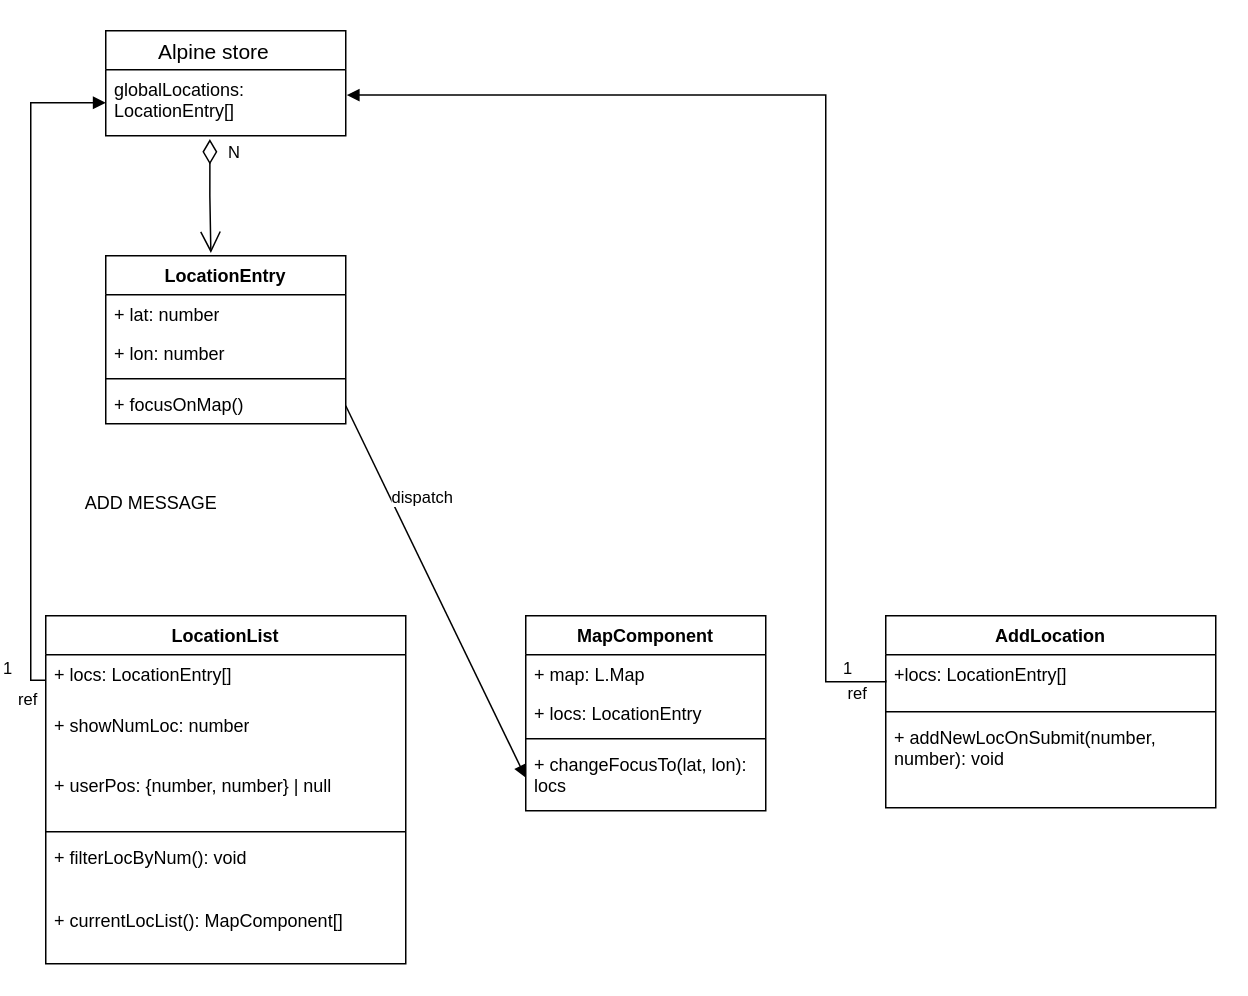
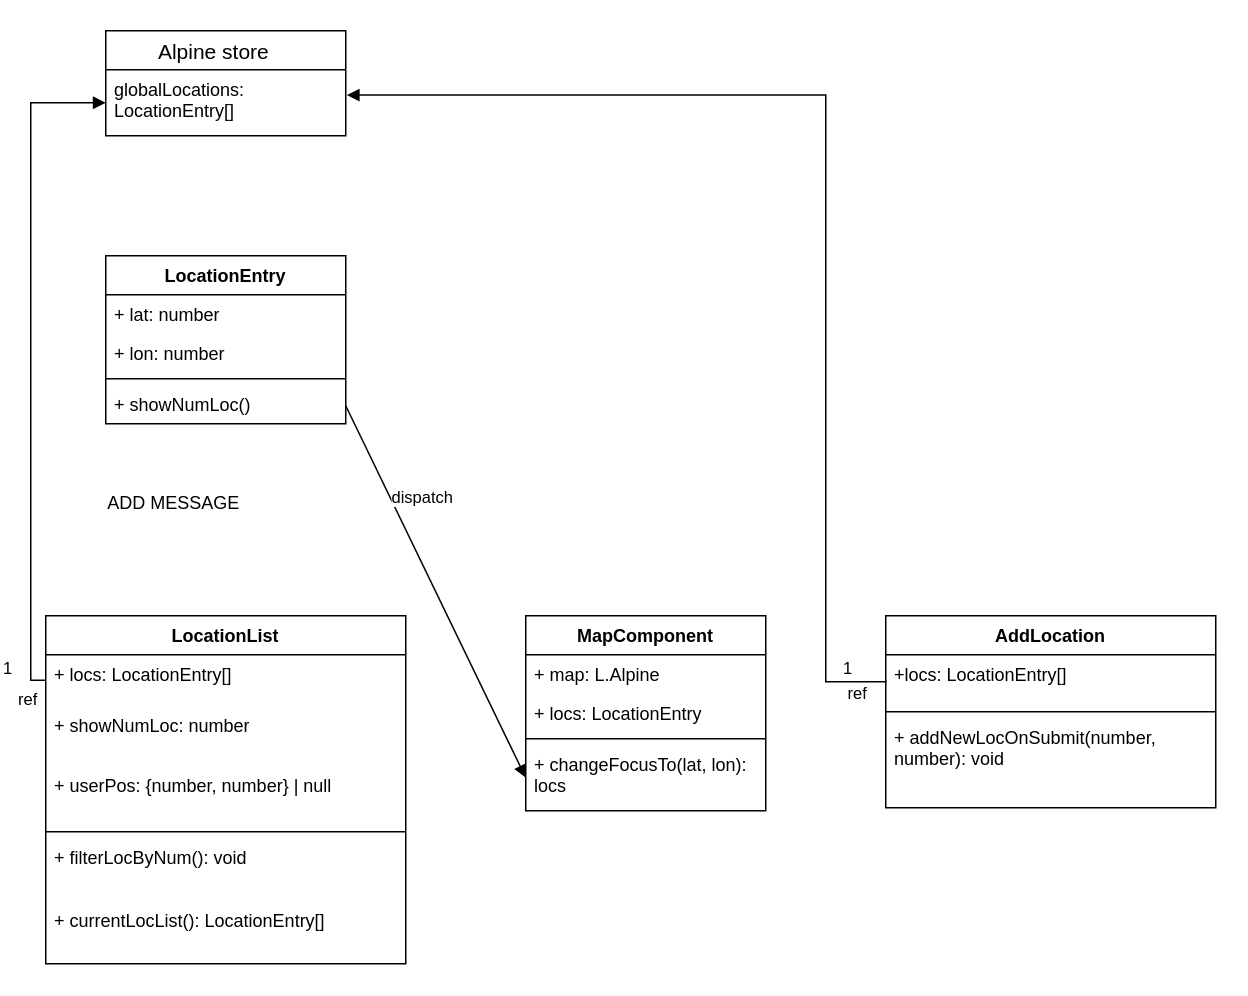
  <mxCell id="0" />
  <mxCell id="1" parent="0" />
  <mxCell id="2" value="Alpine store    " style="swimlane;fontStyle=0;childLayout=stackLayout;horizontal=1;startSize=26;horizontalStack=0;resizeParent=1;resizeParentMax=0;resizeLast=0;collapsible=1;marginBottom=0;align=center;fontSize=14;" vertex="1" parent="1"><mxGeometry x="60" y="20" width="160" height="70" as="geometry" /></mxCell>
  <mxCell id="3" value="globalLocations: LocationEntry[]" style="text;strokeColor=none;fillColor=none;spacingLeft=4;spacingRight=4;overflow=hidden;rotatable=0;points=[[0,0.5],[1,0.5]];portConstraint=eastwest;fontSize=12;whiteSpace=wrap;html=1;" vertex="1" parent="2"><mxGeometry y="26" width="160" height="44" as="geometry" /></mxCell>
  <mxCell id="4" value="&lt;div&gt;LocationList&lt;/div&gt;" style="swimlane;fontStyle=1;align=center;verticalAlign=top;childLayout=stackLayout;horizontal=1;startSize=26;horizontalStack=0;resizeParent=1;resizeParentMax=0;resizeLast=0;collapsible=1;marginBottom=0;whiteSpace=wrap;html=1;" vertex="1" parent="1"><mxGeometry x="20" y="410" width="240" height="232" as="geometry" /></mxCell>
  <mxCell id="5" value="+ locs: LocationEntry[]&lt;span style=&quot;white-space: pre;&quot;&gt;&#09;&lt;/span&gt;" style="text;strokeColor=none;fillColor=none;align=left;verticalAlign=top;spacingLeft=4;spacingRight=4;overflow=hidden;rotatable=0;points=[[0,0.5],[1,0.5]];portConstraint=eastwest;whiteSpace=wrap;html=1;" vertex="1" parent="4"><mxGeometry y="26" width="240" height="34" as="geometry" /></mxCell>
  <mxCell id="6" value="+ showNumLoc: number" style="text;strokeColor=none;fillColor=none;align=left;verticalAlign=top;spacingLeft=4;spacingRight=4;overflow=hidden;rotatable=0;points=[[0,0.5],[1,0.5]];portConstraint=eastwest;whiteSpace=wrap;html=1;" vertex="1" parent="4"><mxGeometry y="60" width="240" height="40" as="geometry" /></mxCell>
  <mxCell id="7" value="+ userPos: {number, number} | null" style="text;strokeColor=none;fillColor=none;align=left;verticalAlign=top;spacingLeft=4;spacingRight=4;overflow=hidden;rotatable=0;points=[[0,0.5],[1,0.5]];portConstraint=eastwest;whiteSpace=wrap;html=1;" vertex="1" parent="4"><mxGeometry y="100" width="240" height="40" as="geometry" /></mxCell>
  <mxCell id="8" value="" style="line;strokeWidth=1;fillColor=none;align=left;verticalAlign=middle;spacingTop=-1;spacingLeft=3;spacingRight=3;rotatable=0;labelPosition=right;points=[];portConstraint=eastwest;strokeColor=inherit;" vertex="1" parent="4"><mxGeometry y="140" width="240" height="8" as="geometry" /></mxCell>
  <mxCell id="9" value="&lt;div&gt;+ filterLocByNum(): void&lt;/div&gt;&lt;div&gt;&lt;br&gt;&lt;/div&gt;" style="text;strokeColor=none;fillColor=none;align=left;verticalAlign=top;spacingLeft=4;spacingRight=4;overflow=hidden;rotatable=0;points=[[0,0.5],[1,0.5]];portConstraint=eastwest;whiteSpace=wrap;html=1;" vertex="1" parent="4"><mxGeometry y="148" width="240" height="42" as="geometry" /></mxCell>
- <mxCell id="10" value="&lt;div&gt;+ currentLocList(): MapComponent[]&lt;/div&gt;&lt;div&gt;&lt;br&gt;&lt;/div&gt;" style="text;strokeColor=none;fillColor=none;align=left;verticalAlign=top;spacingLeft=4;spacingRight=4;overflow=hidden;rotatable=0;points=[[0,0.5],[1,0.5]];portConstraint=eastwest;whiteSpace=wrap;html=1;" vertex="1" parent="4"><mxGeometry y="190" width="240" height="42" as="geometry" /></mxCell>
+ <mxCell id="10" value="&lt;div&gt;+ currentLocList(): LocationEntry[]&lt;/div&gt;&lt;div&gt;&lt;br&gt;&lt;/div&gt;" style="text;strokeColor=none;fillColor=none;align=left;verticalAlign=top;spacingLeft=4;spacingRight=4;overflow=hidden;rotatable=0;points=[[0,0.5],[1,0.5]];portConstraint=eastwest;whiteSpace=wrap;html=1;" vertex="1" parent="4"><mxGeometry y="190" width="240" height="42" as="geometry" /></mxCell>
  <mxCell id="11" value="LocationEntry" style="swimlane;fontStyle=1;align=center;verticalAlign=top;childLayout=stackLayout;horizontal=1;startSize=26;horizontalStack=0;resizeParent=1;resizeParentMax=0;resizeLast=0;collapsible=1;marginBottom=0;whiteSpace=wrap;html=1;" vertex="1" parent="1"><mxGeometry x="60" y="170" width="160" height="112" as="geometry" /></mxCell>
  <mxCell id="12" value="+ lat: number" style="text;strokeColor=none;fillColor=none;align=left;verticalAlign=top;spacingLeft=4;spacingRight=4;overflow=hidden;rotatable=0;points=[[0,0.5],[1,0.5]];portConstraint=eastwest;whiteSpace=wrap;html=1;" vertex="1" parent="11"><mxGeometry y="26" width="160" height="26" as="geometry" /></mxCell>
  <mxCell id="13" value="+ lon: number" style="text;strokeColor=none;fillColor=none;align=left;verticalAlign=top;spacingLeft=4;spacingRight=4;overflow=hidden;rotatable=0;points=[[0,0.5],[1,0.5]];portConstraint=eastwest;whiteSpace=wrap;html=1;" vertex="1" parent="11"><mxGeometry y="52" width="160" height="26" as="geometry" /></mxCell>
  <mxCell id="14" value="" style="line;strokeWidth=1;fillColor=none;align=left;verticalAlign=middle;spacingTop=-1;spacingLeft=3;spacingRight=3;rotatable=0;labelPosition=right;points=[];portConstraint=eastwest;strokeColor=inherit;" vertex="1" parent="11"><mxGeometry y="78" width="160" height="8" as="geometry" /></mxCell>
- <mxCell id="15" value="+ focusOnMap()" style="text;strokeColor=none;fillColor=none;align=left;verticalAlign=top;spacingLeft=4;spacingRight=4;overflow=hidden;rotatable=0;points=[[0,0.5],[1,0.5]];portConstraint=eastwest;whiteSpace=wrap;html=1;" vertex="1" parent="11"><mxGeometry y="86" width="160" height="26" as="geometry" /></mxCell>
+ <mxCell id="15" value="+ showNumLoc()" style="text;strokeColor=none;fillColor=none;align=left;verticalAlign=top;spacingLeft=4;spacingRight=4;overflow=hidden;rotatable=0;points=[[0,0.5],[1,0.5]];portConstraint=eastwest;whiteSpace=wrap;html=1;" vertex="1" parent="11"><mxGeometry y="86" width="160" height="26" as="geometry" /></mxCell>
  <mxCell id="16" value="MapComponent" style="swimlane;fontStyle=1;align=center;verticalAlign=top;childLayout=stackLayout;horizontal=1;startSize=26;horizontalStack=0;resizeParent=1;resizeParentMax=0;resizeLast=0;collapsible=1;marginBottom=0;whiteSpace=wrap;html=1;" vertex="1" parent="1"><mxGeometry x="340" y="410" width="160" height="130" as="geometry" /></mxCell>
- <mxCell id="17" value="&lt;div&gt;+ map: L.Map&lt;/div&gt;" style="text;strokeColor=none;fillColor=none;align=left;verticalAlign=top;spacingLeft=4;spacingRight=4;overflow=hidden;rotatable=0;points=[[0,0.5],[1,0.5]];portConstraint=eastwest;whiteSpace=wrap;html=1;" vertex="1" parent="16"><mxGeometry y="26" width="160" height="26" as="geometry" /></mxCell>
+ <mxCell id="17" value="&lt;div&gt;+ map: L.Alpine&lt;/div&gt;" style="text;strokeColor=none;fillColor=none;align=left;verticalAlign=top;spacingLeft=4;spacingRight=4;overflow=hidden;rotatable=0;points=[[0,0.5],[1,0.5]];portConstraint=eastwest;whiteSpace=wrap;html=1;" vertex="1" parent="16"><mxGeometry y="26" width="160" height="26" as="geometry" /></mxCell>
  <mxCell id="18" value="&lt;div&gt;+ locs: LocationEntry&lt;/div&gt;" style="text;strokeColor=none;fillColor=none;align=left;verticalAlign=top;spacingLeft=4;spacingRight=4;overflow=hidden;rotatable=0;points=[[0,0.5],[1,0.5]];portConstraint=eastwest;whiteSpace=wrap;html=1;" vertex="1" parent="16"><mxGeometry y="52" width="160" height="26" as="geometry" /></mxCell>
  <mxCell id="19" value="" style="line;strokeWidth=1;fillColor=none;align=left;verticalAlign=middle;spacingTop=-1;spacingLeft=3;spacingRight=3;rotatable=0;labelPosition=right;points=[];portConstraint=eastwest;strokeColor=inherit;" vertex="1" parent="16"><mxGeometry y="78" width="160" height="8" as="geometry" /></mxCell>
  <mxCell id="20" value="+ changeFocusTo(lat, lon): locs" style="text;strokeColor=none;fillColor=none;align=left;verticalAlign=top;spacingLeft=4;spacingRight=4;overflow=hidden;rotatable=0;points=[[0,0.5],[1,0.5]];portConstraint=eastwest;whiteSpace=wrap;html=1;" vertex="1" parent="16"><mxGeometry y="86" width="160" height="44" as="geometry" /></mxCell>
- <mxCell id="21" value="ADD MESSAGE" style="text;html=1;align=center;verticalAlign=middle;resizable=0;points=[];autosize=1;strokeColor=none;fillColor=none;" vertex="1" parent="1"><mxGeometry x="20" y="320" width="140" height="30" as="geometry" /></mxCell>
+ <mxCell id="21" value="ADD MESSAGE" style="text;html=1;align=center;verticalAlign=middle;resizable=0;points=[];autosize=1;strokeColor=none;fillColor=none;" vertex="1" parent="1"><mxGeometry x="35" y="320" width="140" height="30" as="geometry" /></mxCell>
  <mxCell id="22" value="ref" style="endArrow=block;endFill=1;html=1;edgeStyle=orthogonalEdgeStyle;align=left;verticalAlign=top;rounded=0;exitX=0;exitY=0.5;exitDx=0;exitDy=0;entryX=0;entryY=0.5;entryDx=0;entryDy=0;" edge="1" parent="1" source="5" target="3"><mxGeometry x="-0.955" y="10" relative="1" as="geometry"><mxPoint x="300" y="290" as="sourcePoint" /><mxPoint x="460" y="290" as="targetPoint" /><mxPoint as="offset" /></mxGeometry></mxCell>
  <mxCell id="23" value="1" style="edgeLabel;resizable=0;html=1;align=left;verticalAlign=bottom;" connectable="0" vertex="1" parent="22"><mxGeometry x="-1" relative="1" as="geometry"><mxPoint x="-30" as="offset" /></mxGeometry></mxCell>
  <mxCell id="24" value="AddLocation" style="swimlane;fontStyle=1;align=center;verticalAlign=top;childLayout=stackLayout;horizontal=1;startSize=26;horizontalStack=0;resizeParent=1;resizeParentMax=0;resizeLast=0;collapsible=1;marginBottom=0;whiteSpace=wrap;html=1;" vertex="1" parent="1"><mxGeometry x="580" y="410" width="220" height="128" as="geometry" /></mxCell>
  <mxCell id="25" value="+locs: LocationEntry[]" style="text;strokeColor=none;fillColor=none;align=left;verticalAlign=top;spacingLeft=4;spacingRight=4;overflow=hidden;rotatable=0;points=[[0,0.5],[1,0.5]];portConstraint=eastwest;whiteSpace=wrap;html=1;" vertex="1" parent="24"><mxGeometry y="26" width="220" height="34" as="geometry" /></mxCell>
  <mxCell id="26" value="" style="line;strokeWidth=1;fillColor=none;align=left;verticalAlign=middle;spacingTop=-1;spacingLeft=3;spacingRight=3;rotatable=0;labelPosition=right;points=[];portConstraint=eastwest;strokeColor=inherit;" vertex="1" parent="24"><mxGeometry y="60" width="220" height="8" as="geometry" /></mxCell>
  <mxCell id="27" value="&lt;div&gt;+ addNewLocOnSubmit(number, number): void&lt;/div&gt;" style="text;strokeColor=none;fillColor=none;align=left;verticalAlign=top;spacingLeft=4;spacingRight=4;overflow=hidden;rotatable=0;points=[[0,0.5],[1,0.5]];portConstraint=eastwest;whiteSpace=wrap;html=1;" vertex="1" parent="24"><mxGeometry y="68" width="220" height="60" as="geometry" /></mxCell>
  <mxCell id="28" value="ref" style="endArrow=block;endFill=1;html=1;edgeStyle=orthogonalEdgeStyle;align=left;verticalAlign=top;rounded=0;exitX=0;exitY=0.5;exitDx=0;exitDy=0;entryX=1.004;entryY=0.384;entryDx=0;entryDy=0;entryPerimeter=0;" edge="1" parent="1" source="25" target="3"><mxGeometry x="-0.925" y="-5" relative="1" as="geometry"><mxPoint x="631" y="332" as="sourcePoint" /><mxPoint x="510" y="-80" as="targetPoint" /><mxPoint as="offset" /><Array as="points"><mxPoint x="540" y="454" /><mxPoint x="540" y="63" /></Array></mxGeometry></mxCell>
  <mxCell id="29" value="1" style="edgeLabel;resizable=0;html=1;align=left;verticalAlign=bottom;" connectable="0" vertex="1" parent="28"><mxGeometry x="-1" relative="1" as="geometry"><mxPoint x="-30" as="offset" /></mxGeometry></mxCell>
- <mxCell id="30" value="N" style="endArrow=open;html=1;endSize=12;startArrow=diamondThin;startSize=14;startFill=0;edgeStyle=orthogonalEdgeStyle;align=left;verticalAlign=bottom;rounded=0;exitX=0.434;exitY=1.05;exitDx=0;exitDy=0;exitPerimeter=0;entryX=0.438;entryY=-0.017;entryDx=0;entryDy=0;entryPerimeter=0;" edge="1" parent="1" source="3" target="11"><mxGeometry x="-0.535" y="11" relative="1" as="geometry"><mxPoint x="90" y="280" as="sourcePoint" /><mxPoint x="130" y="150" as="targetPoint" /><Array as="points"><mxPoint x="129" y="130" /><mxPoint x="130" y="130" /></Array><mxPoint as="offset" /></mxGeometry></mxCell>
  <mxCell id="31" value="dispatch" style="html=1;verticalAlign=bottom;endArrow=block;curved=0;rounded=0;entryX=0;entryY=0.5;entryDx=0;entryDy=0;" edge="1" parent="1" target="20"><mxGeometry x="-0.385" y="15" width="80" relative="1" as="geometry"><mxPoint x="220" y="270" as="sourcePoint" /><mxPoint x="300" y="270" as="targetPoint" /><mxPoint as="offset" /></mxGeometry></mxCell>
